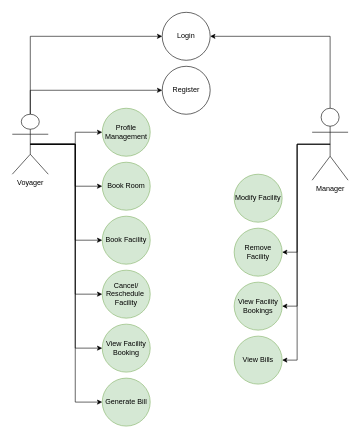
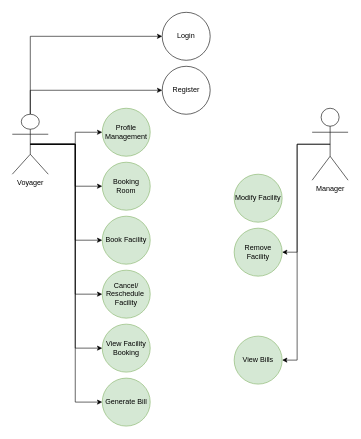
  <mxCell id="0" />
  <mxCell id="1" parent="0" />
  <mxCell id="2" style="edgeStyle=orthogonalEdgeStyle;rounded=0;orthogonalLoop=1;jettySize=auto;html=1;exitX=0.5;exitY=0;exitDx=0;exitDy=0;exitPerimeter=0;entryX=0;entryY=0.5;entryDx=0;entryDy=0;" edge="1" parent="1" source="10" target="16"><mxGeometry relative="1" as="geometry" /></mxCell>
  <mxCell id="3" style="edgeStyle=orthogonalEdgeStyle;rounded=0;orthogonalLoop=1;jettySize=auto;html=1;exitX=0.5;exitY=0;exitDx=0;exitDy=0;exitPerimeter=0;entryX=0;entryY=0.5;entryDx=0;entryDy=0;" edge="1" parent="1" source="10" target="17"><mxGeometry relative="1" as="geometry" /></mxCell>
  <mxCell id="4" style="edgeStyle=orthogonalEdgeStyle;rounded=0;orthogonalLoop=1;jettySize=auto;html=1;exitX=0.5;exitY=0.5;exitDx=0;exitDy=0;exitPerimeter=0;entryX=0;entryY=0.5;entryDx=0;entryDy=0;" edge="1" parent="1" source="10" target="18"><mxGeometry relative="1" as="geometry" /></mxCell>
  <mxCell id="5" style="edgeStyle=orthogonalEdgeStyle;rounded=0;orthogonalLoop=1;jettySize=auto;html=1;exitX=0.5;exitY=0.5;exitDx=0;exitDy=0;exitPerimeter=0;entryX=0;entryY=0.5;entryDx=0;entryDy=0;" edge="1" parent="1" source="10" target="20"><mxGeometry relative="1" as="geometry" /></mxCell>
  <mxCell id="6" style="edgeStyle=orthogonalEdgeStyle;rounded=0;orthogonalLoop=1;jettySize=auto;html=1;exitX=0.5;exitY=0.5;exitDx=0;exitDy=0;exitPerimeter=0;entryX=0;entryY=0.5;entryDx=0;entryDy=0;" edge="1" parent="1" source="10" target="21"><mxGeometry relative="1" as="geometry" /></mxCell>
  <mxCell id="7" style="edgeStyle=orthogonalEdgeStyle;rounded=0;orthogonalLoop=1;jettySize=auto;html=1;exitX=0.5;exitY=0.5;exitDx=0;exitDy=0;exitPerimeter=0;entryX=0;entryY=0.5;entryDx=0;entryDy=0;" edge="1" parent="1" source="10" target="22"><mxGeometry relative="1" as="geometry" /></mxCell>
  <mxCell id="8" style="edgeStyle=orthogonalEdgeStyle;rounded=0;orthogonalLoop=1;jettySize=auto;html=1;exitX=0.5;exitY=0.5;exitDx=0;exitDy=0;exitPerimeter=0;entryX=0;entryY=0.5;entryDx=0;entryDy=0;" edge="1" parent="1" source="10" target="19"><mxGeometry relative="1" as="geometry" /></mxCell>
  <mxCell id="9" style="edgeStyle=orthogonalEdgeStyle;rounded=0;orthogonalLoop=1;jettySize=auto;html=1;exitX=0.5;exitY=0.5;exitDx=0;exitDy=0;exitPerimeter=0;entryX=0;entryY=0.5;entryDx=0;entryDy=0;" edge="1" parent="1" source="10" target="23"><mxGeometry relative="1" as="geometry" /></mxCell>
  <mxCell id="10" value="Voyager" style="shape=umlActor;verticalLabelPosition=bottom;verticalAlign=top;html=1;outlineConnect=0;" vertex="1" parent="1"><mxGeometry x="20" y="190" width="60" height="100" as="geometry" /></mxCell>
- <mxCell id="11" style="edgeStyle=orthogonalEdgeStyle;rounded=0;orthogonalLoop=1;jettySize=auto;html=1;exitX=0.5;exitY=0;exitDx=0;exitDy=0;exitPerimeter=0;entryX=1;entryY=0.5;entryDx=0;entryDy=0;" edge="1" parent="1" source="15" target="16"><mxGeometry relative="1" as="geometry" /></mxCell>
- <mxCell id="12" style="edgeStyle=orthogonalEdgeStyle;rounded=0;orthogonalLoop=1;jettySize=auto;html=1;exitX=0.5;exitY=0.5;exitDx=0;exitDy=0;exitPerimeter=0;entryX=1;entryY=0.5;entryDx=0;entryDy=0;" edge="1" parent="1" source="15" target="24"><mxGeometry relative="1" as="geometry" /></mxCell>
  <mxCell id="13" style="edgeStyle=orthogonalEdgeStyle;rounded=0;orthogonalLoop=1;jettySize=auto;html=1;exitX=0.5;exitY=0.5;exitDx=0;exitDy=0;exitPerimeter=0;entryX=1;entryY=0.5;entryDx=0;entryDy=0;" edge="1" parent="1" source="15" target="25"><mxGeometry relative="1" as="geometry" /></mxCell>
  <mxCell id="14" style="edgeStyle=orthogonalEdgeStyle;rounded=0;orthogonalLoop=1;jettySize=auto;html=1;exitX=0.5;exitY=0.5;exitDx=0;exitDy=0;exitPerimeter=0;entryX=1;entryY=0.5;entryDx=0;entryDy=0;" edge="1" parent="1" source="15" target="27"><mxGeometry relative="1" as="geometry" /></mxCell>
  <mxCell id="15" value="Manager&lt;div&gt;&lt;br&gt;&lt;/div&gt;" style="shape=umlActor;verticalLabelPosition=bottom;verticalAlign=top;html=1;outlineConnect=0;" vertex="1" parent="1"><mxGeometry x="520" y="180" width="60" height="120" as="geometry" /></mxCell>
  <mxCell id="16" value="Login" style="ellipse;whiteSpace=wrap;html=1;aspect=fixed;" vertex="1" parent="1"><mxGeometry x="270" y="20" width="80" height="80" as="geometry" /></mxCell>
  <mxCell id="17" value="Register" style="ellipse;whiteSpace=wrap;html=1;aspect=fixed;" vertex="1" parent="1"><mxGeometry x="270" y="110" width="80" height="80" as="geometry" /></mxCell>
- <mxCell id="18" value="Book Room" style="ellipse;whiteSpace=wrap;html=1;aspect=fixed;fillColor=#d5e8d4;strokeColor=#82b366;" vertex="1" parent="1"><mxGeometry x="170" y="270" width="80" height="80" as="geometry" /></mxCell>
+ <mxCell id="18" value="Booking Room" style="ellipse;whiteSpace=wrap;html=1;aspect=fixed;fillColor=#d5e8d4;strokeColor=#82b366;" vertex="1" parent="1"><mxGeometry x="170" y="270" width="80" height="80" as="geometry" /></mxCell>
  <mxCell id="19" value="Book Facility" style="ellipse;whiteSpace=wrap;html=1;aspect=fixed;fillColor=#d5e8d4;strokeColor=#82b366;" vertex="1" parent="1"><mxGeometry x="170" y="360" width="80" height="80" as="geometry" /></mxCell>
  <mxCell id="20" value="Cancel/&lt;br&gt;Reschedule&amp;nbsp;&lt;div&gt;Facility&lt;/div&gt;" style="ellipse;whiteSpace=wrap;html=1;aspect=fixed;fillColor=#d5e8d4;strokeColor=#82b366;" vertex="1" parent="1"><mxGeometry x="170" y="450" width="80" height="80" as="geometry" /></mxCell>
  <mxCell id="21" value="View Facility Booking" style="ellipse;whiteSpace=wrap;html=1;aspect=fixed;fillColor=#d5e8d4;strokeColor=#82b366;" vertex="1" parent="1"><mxGeometry x="170" y="540" width="80" height="80" as="geometry" /></mxCell>
  <mxCell id="22" value="Generate Bill" style="ellipse;whiteSpace=wrap;html=1;aspect=fixed;fillColor=#d5e8d4;strokeColor=#82b366;" vertex="1" parent="1"><mxGeometry x="170" y="630" width="80" height="80" as="geometry" /></mxCell>
  <mxCell id="23" value="Profile Management" style="ellipse;whiteSpace=wrap;html=1;aspect=fixed;fillColor=#d5e8d4;strokeColor=#82b366;" vertex="1" parent="1"><mxGeometry x="170" y="180" width="80" height="80" as="geometry" /></mxCell>
- <mxCell id="24" value="View Facility Bookings" style="ellipse;whiteSpace=wrap;html=1;aspect=fixed;fillColor=#d5e8d4;strokeColor=#82b366;" vertex="1" parent="1"><mxGeometry x="390" y="470" width="80" height="80" as="geometry" /></mxCell>
  <mxCell id="25" value="View Bills" style="ellipse;whiteSpace=wrap;html=1;aspect=fixed;fillColor=#d5e8d4;strokeColor=#82b366;" vertex="1" parent="1"><mxGeometry x="390" y="560" width="80" height="80" as="geometry" /></mxCell>
  <mxCell id="26" value="Modify Facility" style="ellipse;whiteSpace=wrap;html=1;aspect=fixed;fillColor=#d5e8d4;strokeColor=#82b366;" vertex="1" parent="1"><mxGeometry x="390" y="290" width="80" height="80" as="geometry" /></mxCell>
  <mxCell id="27" value="Remove Facility" style="ellipse;whiteSpace=wrap;html=1;aspect=fixed;fillColor=#d5e8d4;strokeColor=#82b366;" vertex="1" parent="1"><mxGeometry x="390" y="380" width="80" height="80" as="geometry" /></mxCell>
